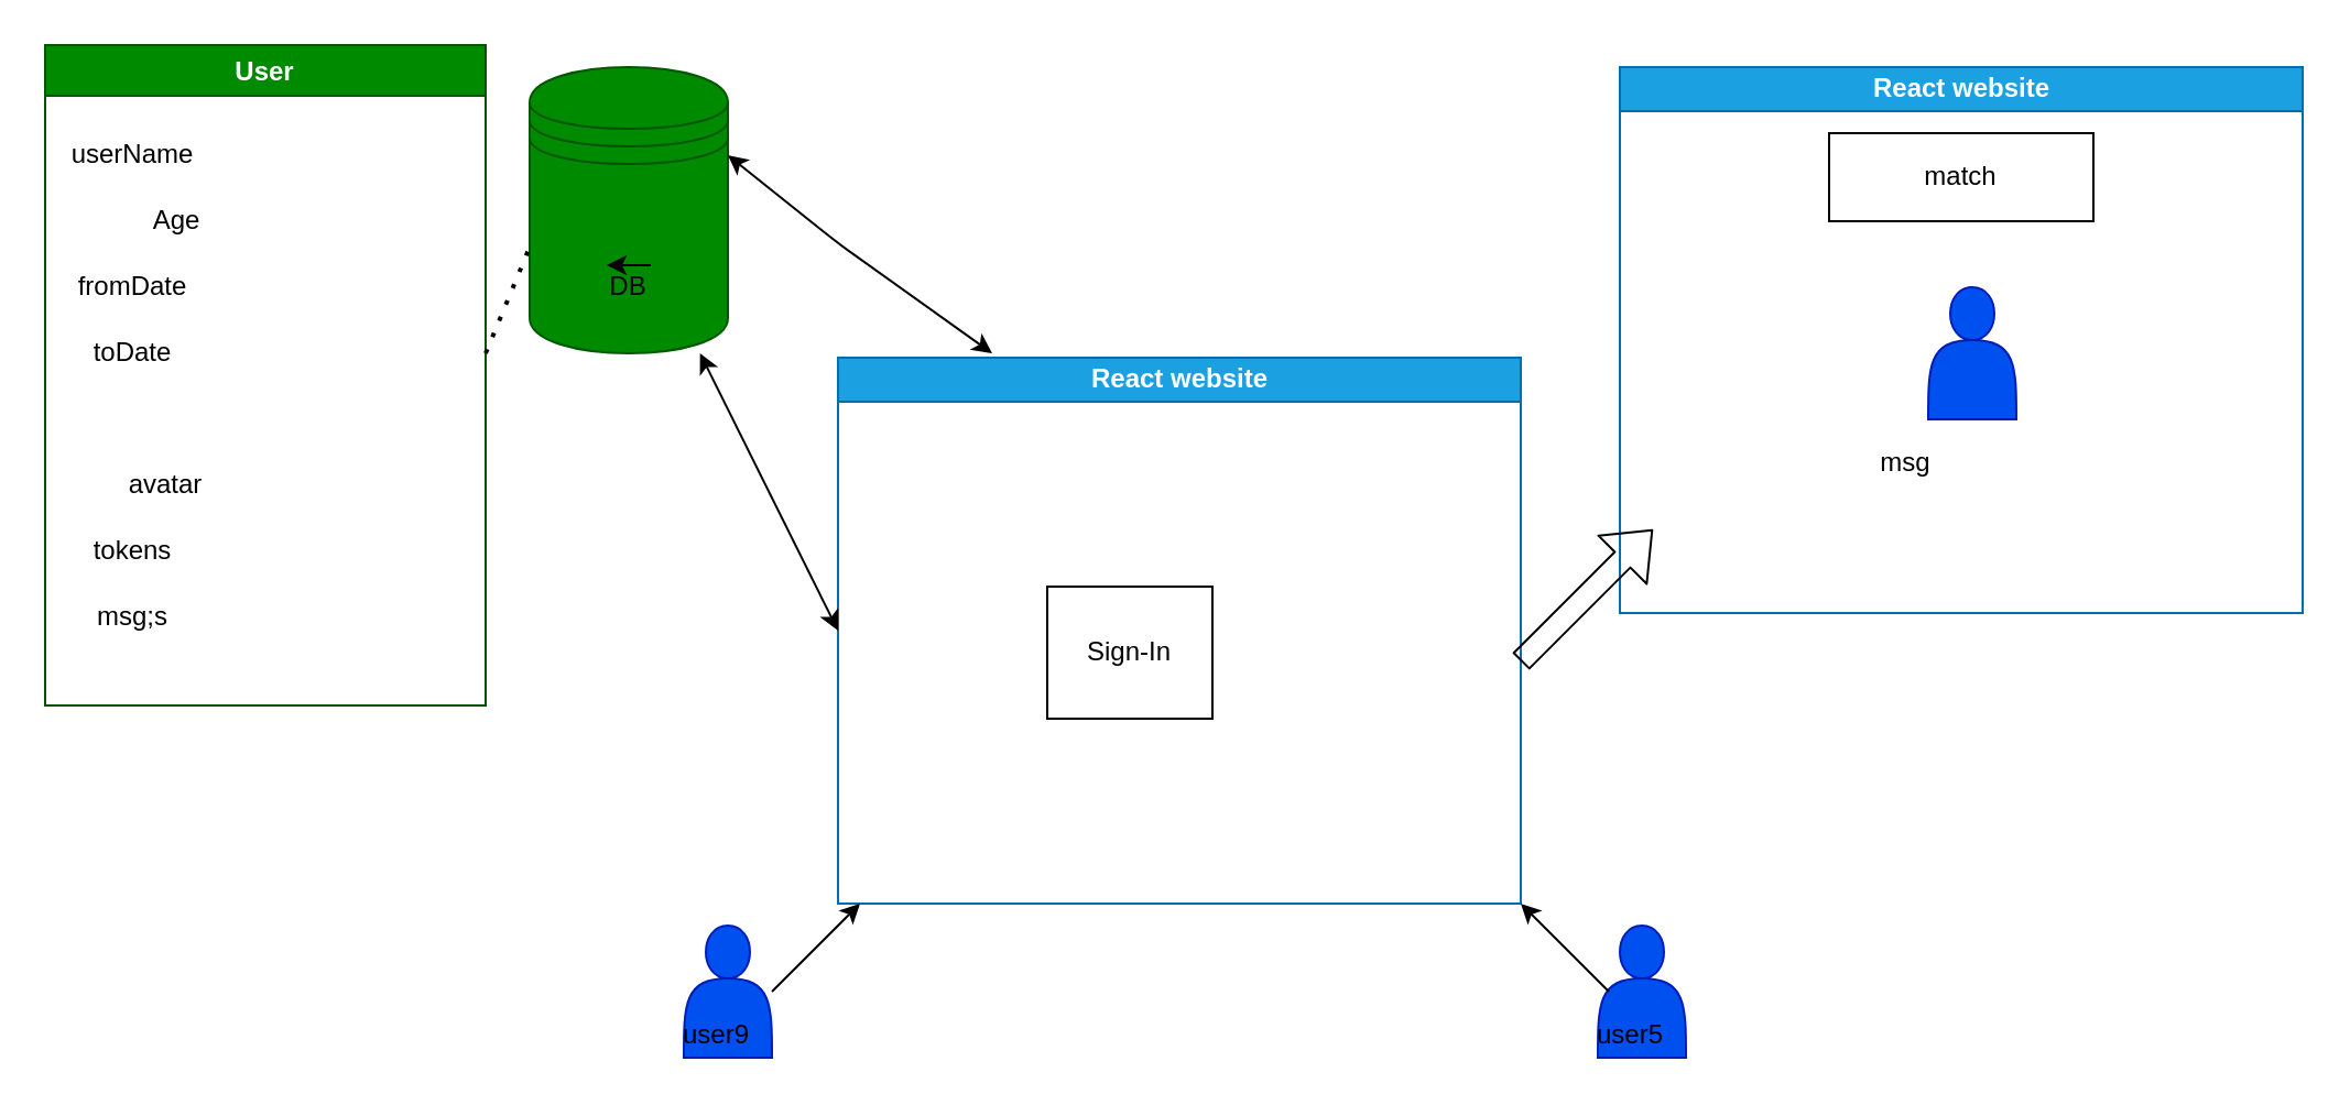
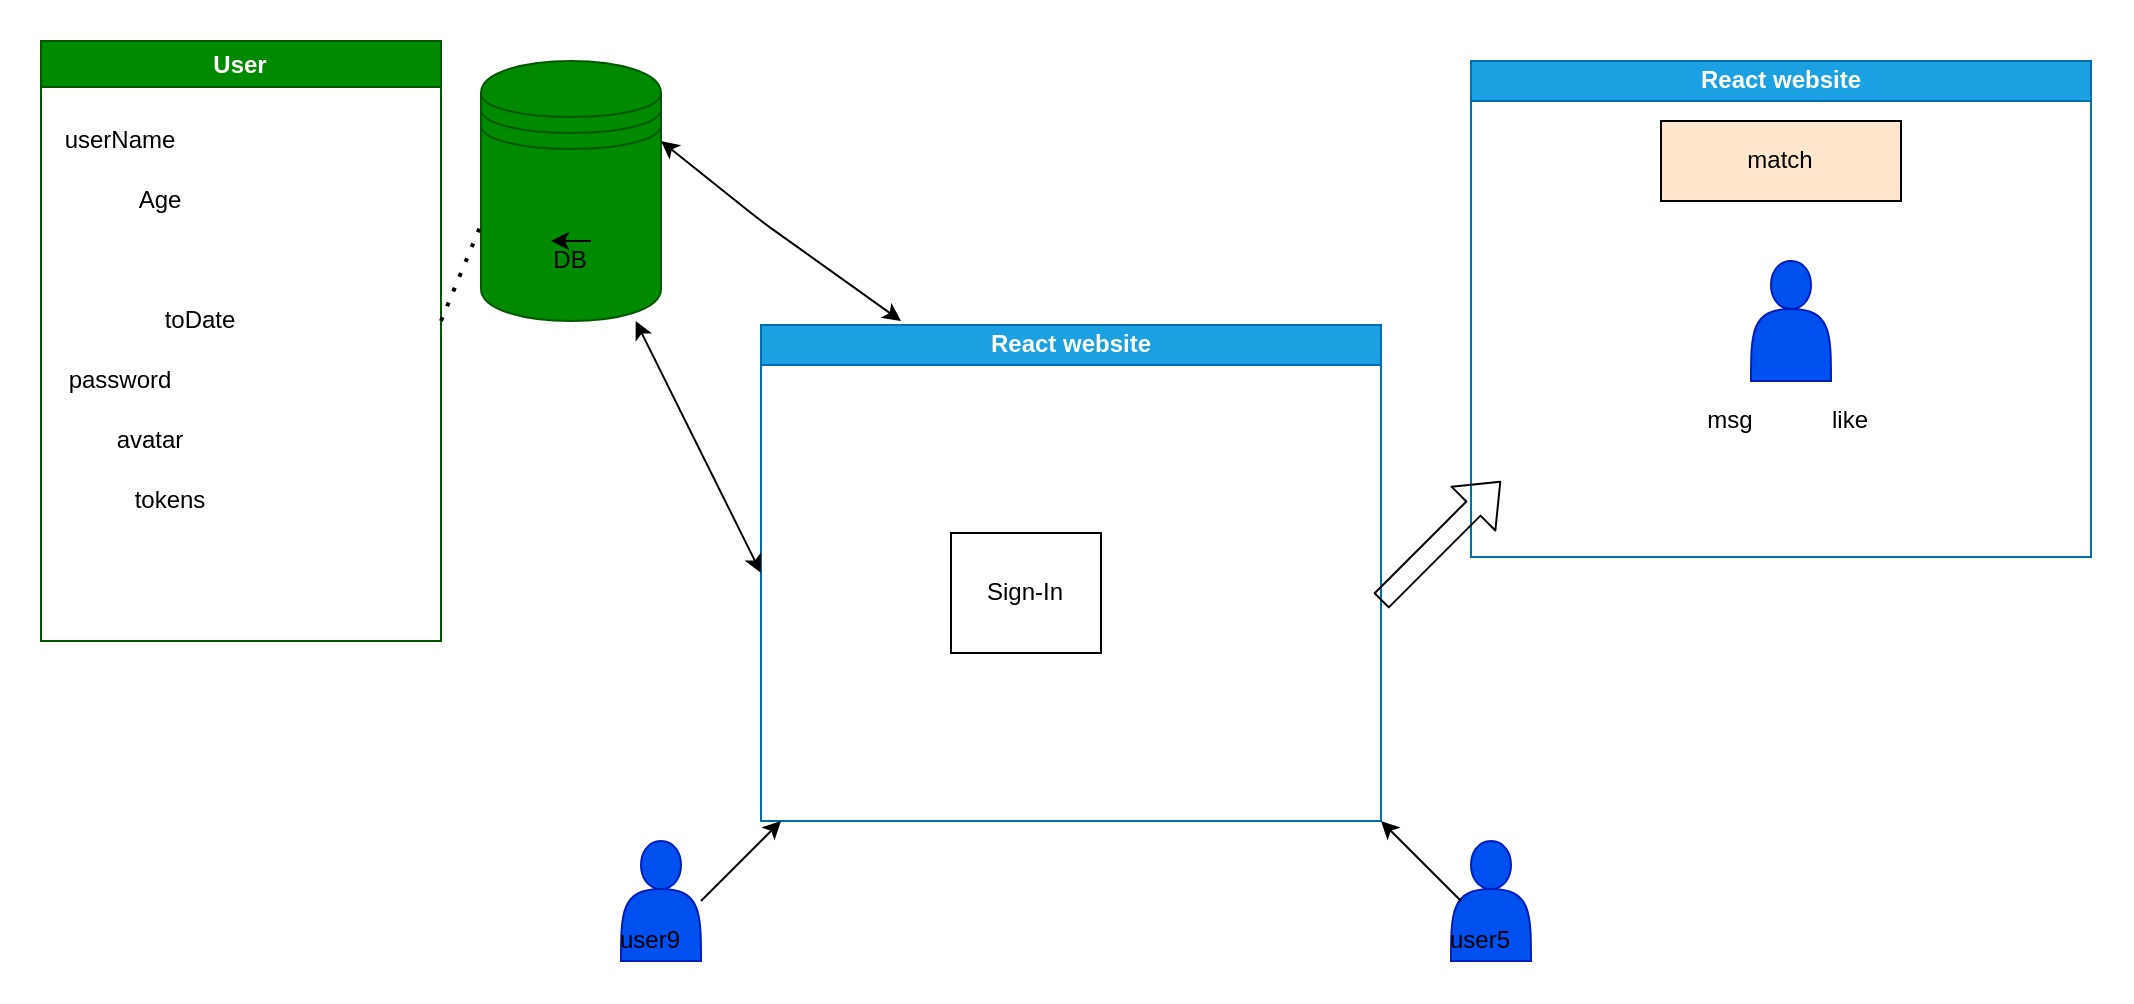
  <mxCell id="0" />
  <mxCell id="1" parent="0" />
  <mxCell id="2" value="React website" style="swimlane;html=1;startSize=20;horizontal=1;containerType=tree;fillColor=#1ba1e2;strokeColor=#006EAF;fontColor=#ffffff;" vertex="1" parent="1"><mxGeometry x="380" y="162" width="310" height="248" as="geometry" /></mxCell>
  <mxCell id="3" value="Sign-In" style="whiteSpace=wrap;html=1;treeFolding=1;treeMoving=1;newEdgeStyle={&quot;edgeStyle&quot;:&quot;elbowEdgeStyle&quot;,&quot;startArrow&quot;:&quot;none&quot;,&quot;endArrow&quot;:&quot;none&quot;};" vertex="1" parent="2"><mxGeometry x="95" y="104" width="75" height="60" as="geometry" /></mxCell>
  <mxCell id="4" value="" style="shape=datastore;whiteSpace=wrap;html=1;fillColor=#008a00;strokeColor=#005700;fontColor=#ffffff;" vertex="1" parent="1"><mxGeometry x="240" y="30" width="90" height="130" as="geometry" /></mxCell>
  <mxCell id="5" value="User" style="swimlane;fillColor=#008A00;strokeColor=#005700;fontColor=#ffffff;shadow=0;" vertex="1" parent="1"><mxGeometry x="20" y="20" width="200" height="300" as="geometry" /></mxCell>
  <mxCell id="6" value="userName" style="text;html=1;strokeColor=none;fillColor=none;align=center;verticalAlign=middle;whiteSpace=wrap;rounded=0;" vertex="1" parent="5"><mxGeometry x="20" y="40" width="40" height="20" as="geometry" /></mxCell>
  <mxCell id="7" value="Age" style="text;html=1;strokeColor=none;fillColor=none;align=center;verticalAlign=middle;whiteSpace=wrap;rounded=0;" vertex="1" parent="5"><mxGeometry x="40" y="70" width="40" height="20" as="geometry" /></mxCell>
- <mxCell id="8" value="fromDate" style="text;html=1;strokeColor=none;fillColor=none;align=center;verticalAlign=middle;whiteSpace=wrap;rounded=0;" vertex="1" parent="5"><mxGeometry x="20" y="100" width="40" height="20" as="geometry" /></mxCell>
- <mxCell id="9" value="toDate" style="text;html=1;strokeColor=none;fillColor=none;align=center;verticalAlign=middle;whiteSpace=wrap;rounded=0;" vertex="1" parent="5"><mxGeometry x="20" y="130" width="40" height="20" as="geometry" /></mxCell>
+ <mxCell id="9" value="toDate" style="text;html=1;strokeColor=none;fillColor=none;align=center;verticalAlign=middle;whiteSpace=wrap;rounded=0;" vertex="1" parent="5"><mxGeometry x="60" y="130" width="40" height="20" as="geometry" /></mxCell>
+ <mxCell id="10" value="password" style="text;html=1;strokeColor=none;fillColor=none;align=center;verticalAlign=middle;whiteSpace=wrap;rounded=0;" vertex="1" parent="5"><mxGeometry x="20" y="160" width="40" height="20" as="geometry" /></mxCell>
  <mxCell id="11" value="avatar" style="text;html=1;strokeColor=none;fillColor=none;align=center;verticalAlign=middle;whiteSpace=wrap;rounded=0;" vertex="1" parent="5"><mxGeometry x="35" y="190" width="40" height="20" as="geometry" /></mxCell>
- <mxCell id="12" value="tokens" style="text;html=1;strokeColor=none;fillColor=none;align=center;verticalAlign=middle;whiteSpace=wrap;rounded=0;" vertex="1" parent="5"><mxGeometry x="20" y="220" width="40" height="20" as="geometry" /></mxCell>
- <mxCell id="13" value="msg;s" style="text;html=1;strokeColor=none;fillColor=none;align=center;verticalAlign=middle;whiteSpace=wrap;rounded=0;" vertex="1" parent="5"><mxGeometry x="20" y="250" width="40" height="20" as="geometry" /></mxCell>
+ <mxCell id="12" value="tokens" style="text;html=1;strokeColor=none;fillColor=none;align=center;verticalAlign=middle;whiteSpace=wrap;rounded=0;" vertex="1" parent="5"><mxGeometry x="45" y="220" width="40" height="20" as="geometry" /></mxCell>
  <mxCell id="14" value="" style="endArrow=none;dashed=1;html=1;dashPattern=1 3;strokeWidth=2;entryX=0.009;entryY=0.614;entryDx=0;entryDy=0;entryPerimeter=0;" edge="1" parent="5" target="4"><mxGeometry width="50" height="50" relative="1" as="geometry"><mxPoint x="200" y="140" as="sourcePoint" /><mxPoint x="230" y="100" as="targetPoint" /></mxGeometry></mxCell>
  <mxCell id="15" value="DB" style="text;html=1;strokeColor=none;fillColor=none;align=center;verticalAlign=middle;whiteSpace=wrap;rounded=0;" vertex="1" parent="1"><mxGeometry x="265" y="120" width="40" height="20" as="geometry" /></mxCell>
  <mxCell id="16" value="" style="endArrow=classic;startArrow=classic;html=1;exitX=0;exitY=0.5;exitDx=0;exitDy=0;" edge="1" parent="1" source="2" target="4"><mxGeometry width="50" height="50" relative="1" as="geometry"><mxPoint x="560" y="310" as="sourcePoint" /><mxPoint x="600" y="320" as="targetPoint" /></mxGeometry></mxCell>
  <mxCell id="17" value="" style="endArrow=classic;startArrow=classic;html=1;" edge="1" parent="1"><mxGeometry width="50" height="50" relative="1" as="geometry"><mxPoint x="450" y="160" as="sourcePoint" /><mxPoint x="330" y="70" as="targetPoint" /><Array as="points"><mxPoint x="380" y="110" /></Array></mxGeometry></mxCell>
  <mxCell id="18" value="React website" style="swimlane;html=1;startSize=20;horizontal=1;containerType=tree;fillColor=#1ba1e2;strokeColor=#006EAF;fontColor=#ffffff;" vertex="1" parent="1"><mxGeometry x="735" y="30" width="310" height="248" as="geometry" /></mxCell>
  <mxCell id="19" value="" style="group" vertex="1" connectable="0" parent="18"><mxGeometry x="95" y="30" width="120" height="160" as="geometry" /></mxCell>
- <mxCell id="20" value="match" style="whiteSpace=wrap;html=1;treeFolding=1;treeMoving=1;newEdgeStyle={&quot;edgeStyle&quot;:&quot;elbowEdgeStyle&quot;,&quot;startArrow&quot;:&quot;none&quot;,&quot;endArrow&quot;:&quot;none&quot;};" vertex="1" parent="19"><mxGeometry width="120" height="40" as="geometry" /></mxCell>
+ <mxCell id="20" value="match" style="whiteSpace=wrap;html=1;treeFolding=1;treeMoving=1;newEdgeStyle={&quot;edgeStyle&quot;:&quot;elbowEdgeStyle&quot;,&quot;startArrow&quot;:&quot;none&quot;,&quot;endArrow&quot;:&quot;none&quot;};fillColor=#ffe6cc;" vertex="1" parent="19"><mxGeometry width="120" height="40" as="geometry" /></mxCell>
  <mxCell id="21" value="" style="shape=actor;whiteSpace=wrap;html=1;fillColor=#0050ef;strokeColor=#001DBC;fontColor=#ffffff;" vertex="1" parent="19"><mxGeometry x="45" y="70" width="40" height="60" as="geometry" /></mxCell>
  <mxCell id="22" value="msg" style="text;html=1;strokeColor=none;fillColor=none;align=center;verticalAlign=middle;whiteSpace=wrap;rounded=0;" vertex="1" parent="19"><mxGeometry x="15" y="140" width="40" height="20" as="geometry" /></mxCell>
+ <mxCell id="23" value="like" style="text;html=1;strokeColor=none;fillColor=none;align=center;verticalAlign=middle;whiteSpace=wrap;rounded=0;" vertex="1" parent="19"><mxGeometry x="75" y="140" width="40" height="20" as="geometry" /></mxCell>
  <mxCell id="24" style="edgeStyle=orthogonalEdgeStyle;rounded=0;orthogonalLoop=1;jettySize=auto;html=1;exitX=0.75;exitY=0;exitDx=0;exitDy=0;entryX=0.25;entryY=0;entryDx=0;entryDy=0;" edge="1" parent="1" source="15" target="15"><mxGeometry relative="1" as="geometry" /></mxCell>
  <mxCell id="25" value="" style="group" vertex="1" connectable="0" parent="1"><mxGeometry x="305" y="420" width="45" height="60" as="geometry" /></mxCell>
  <mxCell id="26" value="" style="shape=actor;whiteSpace=wrap;html=1;fillColor=#0050ef;strokeColor=#001DBC;fontColor=#ffffff;" vertex="1" parent="25"><mxGeometry x="5" width="40" height="60" as="geometry" /></mxCell>
  <mxCell id="27" value="user9" style="text;html=1;strokeColor=none;fillColor=none;align=center;verticalAlign=middle;whiteSpace=wrap;rounded=0;" vertex="1" parent="25"><mxGeometry y="40" width="40" height="20" as="geometry" /></mxCell>
  <mxCell id="28" value="" style="group" vertex="1" connectable="0" parent="1"><mxGeometry x="720" y="420" width="45" height="60" as="geometry" /></mxCell>
  <mxCell id="29" value="" style="shape=actor;whiteSpace=wrap;html=1;fillColor=#0050ef;strokeColor=#001DBC;fontColor=#ffffff;" vertex="1" parent="28"><mxGeometry x="5" width="40" height="60" as="geometry" /></mxCell>
  <mxCell id="30" value="user5" style="text;html=1;strokeColor=none;fillColor=none;align=center;verticalAlign=middle;whiteSpace=wrap;rounded=0;" vertex="1" parent="28"><mxGeometry y="40" width="40" height="20" as="geometry" /></mxCell>
  <mxCell id="31" value="" style="endArrow=classic;html=1;" edge="1" parent="1"><mxGeometry width="50" height="50" relative="1" as="geometry"><mxPoint x="350" y="450" as="sourcePoint" /><mxPoint x="390" y="410" as="targetPoint" /></mxGeometry></mxCell>
  <mxCell id="32" value="" style="endArrow=classic;html=1;" edge="1" parent="1"><mxGeometry width="50" height="50" relative="1" as="geometry"><mxPoint x="730" y="450" as="sourcePoint" /><mxPoint x="690" y="410" as="targetPoint" /></mxGeometry></mxCell>
  <mxCell id="33" value="" style="shape=flexArrow;endArrow=classic;html=1;" edge="1" parent="1"><mxGeometry width="50" height="50" relative="1" as="geometry"><mxPoint x="690" y="300" as="sourcePoint" /><mxPoint x="750" y="240" as="targetPoint" /></mxGeometry></mxCell>
